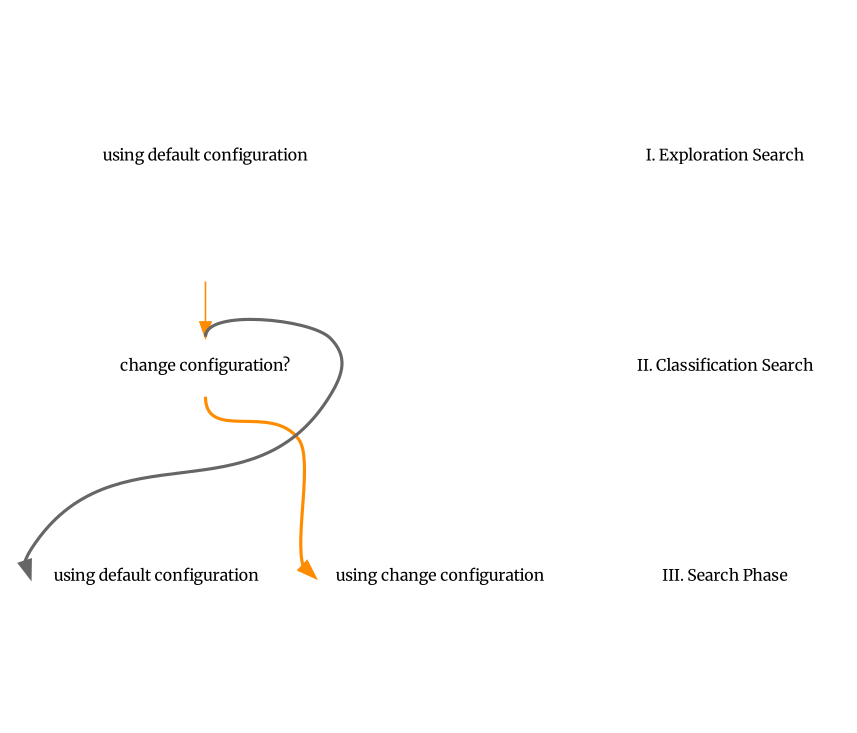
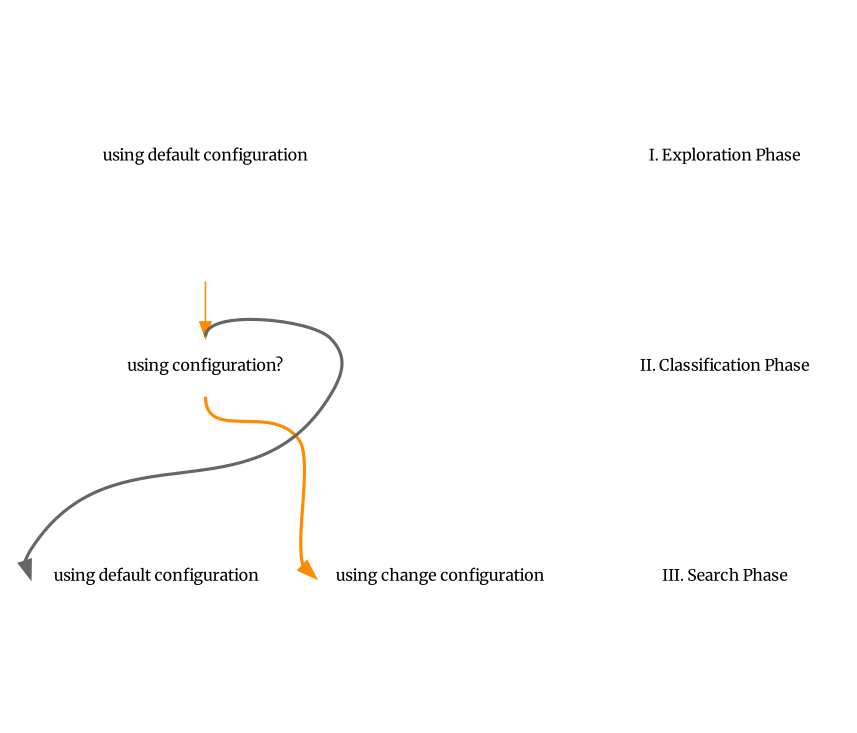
  digraph {
    fontname=Merriweather
    fontsize=10
    nodesep=0.3
    peripheries=0
    rankdir=TB
    ranksep=0.5
    node [color=white fixedsize=True fontname=Merriweather fontsize=10 penwidth=0 shape=hexagon style=filled]
    edge [fontname=Merriweather style=bold]
    n1 [label="using default configuration" shape=circle width=2.2]
-   n2 [label="change configuration?" width=2.2]
+   n2 [label="using configuration?" width=2.2]
    n3 [label="using change configuration" shape=circle width=2.2]
    n4 [label="using default configuration" width=2.2]
-   n5 [label="I. Exploration Search" shape=trapezium style=empty width=2.2 color=""]
-   n6 [label="II. Classification Search" style=empty width=2.2 color=""]
+   n5 [label="I. Exploration Phase" shape=trapezium style=empty width=2.2 color=""]
+   n6 [label="II. Classification Phase" style=empty width=2.2 color=""]
    n7 [label="III. Search Phase" shape=trapezium style=empty width=2.2 color=""]
    subgraph cluster_1 {
      n1
    }
    subgraph cluster_2 {
      n2
    }
    subgraph cluster_3 {
      n3
      n4
    }
    n1 -> n2 [color=darkorange style=solid]
    n2 -> n3 [color=darkorange headport=w tailport=s]
    n2 -> n4 [color=gray40 headport=w tailport=n]
    n5 -> n6 [style=invis]
    n6 -> n7 [style=invis]
  }
